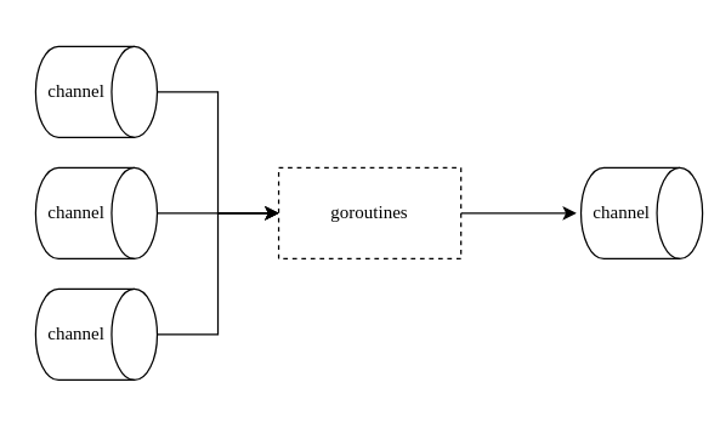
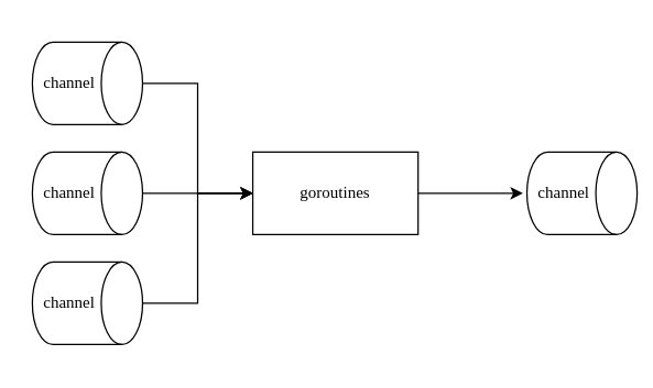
  <mxCell id="0" />
  <mxCell id="1" parent="0" />
  <mxCell id="2" style="edgeStyle=orthogonalEdgeStyle;rounded=0;orthogonalLoop=1;jettySize=auto;html=1;exitX=0.5;exitY=0;exitDx=0;exitDy=0;exitPerimeter=0;entryX=0;entryY=0.5;entryDx=0;entryDy=0;" edge="1" parent="1" source="3" target="12"><mxGeometry relative="1" as="geometry" /></mxCell>
  <mxCell id="3" value="" style="shape=cylinder3;whiteSpace=wrap;html=1;boundedLbl=1;backgroundOutline=1;size=15;rotation=90;fontFamily=Times New Roman;" vertex="1" parent="1"><mxGeometry x="33" y="20" width="60" height="80" as="geometry" /></mxCell>
  <mxCell id="4" value="channel" style="text;html=1;strokeColor=none;fillColor=none;align=center;verticalAlign=middle;whiteSpace=wrap;rounded=0;fontFamily=Times New Roman;" vertex="1" parent="1"><mxGeometry x="20" y="45" width="60" height="30" as="geometry" /></mxCell>
  <mxCell id="5" style="edgeStyle=orthogonalEdgeStyle;rounded=0;orthogonalLoop=1;jettySize=auto;html=1;exitX=0.5;exitY=0;exitDx=0;exitDy=0;exitPerimeter=0;entryX=0;entryY=0.5;entryDx=0;entryDy=0;" edge="1" parent="1" source="6" target="12"><mxGeometry relative="1" as="geometry" /></mxCell>
  <mxCell id="6" value="" style="shape=cylinder3;whiteSpace=wrap;html=1;boundedLbl=1;backgroundOutline=1;size=15;rotation=90;fontFamily=Times New Roman;" vertex="1" parent="1"><mxGeometry x="33" y="100" width="60" height="80" as="geometry" /></mxCell>
  <mxCell id="7" value="channel" style="text;html=1;strokeColor=none;fillColor=none;align=center;verticalAlign=middle;whiteSpace=wrap;rounded=0;fontFamily=Times New Roman;" vertex="1" parent="1"><mxGeometry x="20" y="125" width="60" height="30" as="geometry" /></mxCell>
  <mxCell id="8" style="edgeStyle=orthogonalEdgeStyle;rounded=0;orthogonalLoop=1;jettySize=auto;html=1;exitX=0.5;exitY=0;exitDx=0;exitDy=0;exitPerimeter=0;entryX=0;entryY=0.5;entryDx=0;entryDy=0;" edge="1" parent="1" source="9" target="12"><mxGeometry relative="1" as="geometry" /></mxCell>
  <mxCell id="9" value="" style="shape=cylinder3;whiteSpace=wrap;html=1;boundedLbl=1;backgroundOutline=1;size=15;rotation=90;fontFamily=Times New Roman;" vertex="1" parent="1"><mxGeometry x="33" y="180" width="60" height="80" as="geometry" /></mxCell>
  <mxCell id="10" value="channel" style="text;html=1;strokeColor=none;fillColor=none;align=center;verticalAlign=middle;whiteSpace=wrap;rounded=0;fontFamily=Times New Roman;" vertex="1" parent="1"><mxGeometry x="20" y="205" width="60" height="30" as="geometry" /></mxCell>
  <mxCell id="11" style="edgeStyle=orthogonalEdgeStyle;rounded=0;orthogonalLoop=1;jettySize=auto;html=1;exitX=1;exitY=0.5;exitDx=0;exitDy=0;entryX=0;entryY=0.5;entryDx=0;entryDy=0;" edge="1" parent="1" source="12" target="14"><mxGeometry relative="1" as="geometry" /></mxCell>
- <mxCell id="12" value="goroutines" style="rounded=0;whiteSpace=wrap;html=1;fontFamily=Times New Roman;dashed=1;" vertex="1" parent="1"><mxGeometry x="183" y="110" width="120" height="60" as="geometry" /></mxCell>
+ <mxCell id="12" value="goroutines" style="rounded=0;whiteSpace=wrap;html=1;fontFamily=Times New Roman;" vertex="1" parent="1"><mxGeometry x="183" y="110" width="120" height="60" as="geometry" /></mxCell>
  <mxCell id="13" value="" style="shape=cylinder3;whiteSpace=wrap;html=1;boundedLbl=1;backgroundOutline=1;size=15;rotation=90;fontFamily=Times New Roman;" vertex="1" parent="1"><mxGeometry x="392" y="100" width="60" height="80" as="geometry" /></mxCell>
  <mxCell id="14" value="channel" style="text;html=1;strokeColor=none;fillColor=none;align=center;verticalAlign=middle;whiteSpace=wrap;rounded=0;fontFamily=Times New Roman;" vertex="1" parent="1"><mxGeometry x="379" y="125" width="60" height="30" as="geometry" /></mxCell>
